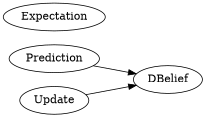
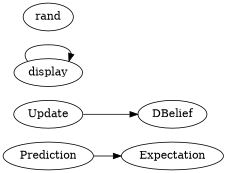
  digraph {
    rankdir=LR
    Prediction
    DBelief
    Update
+   display
    Expectation
-   Prediction -> DBelief
+   rand
+   Prediction -> Expectation
    Update -> DBelief
+   display -> display
  }
